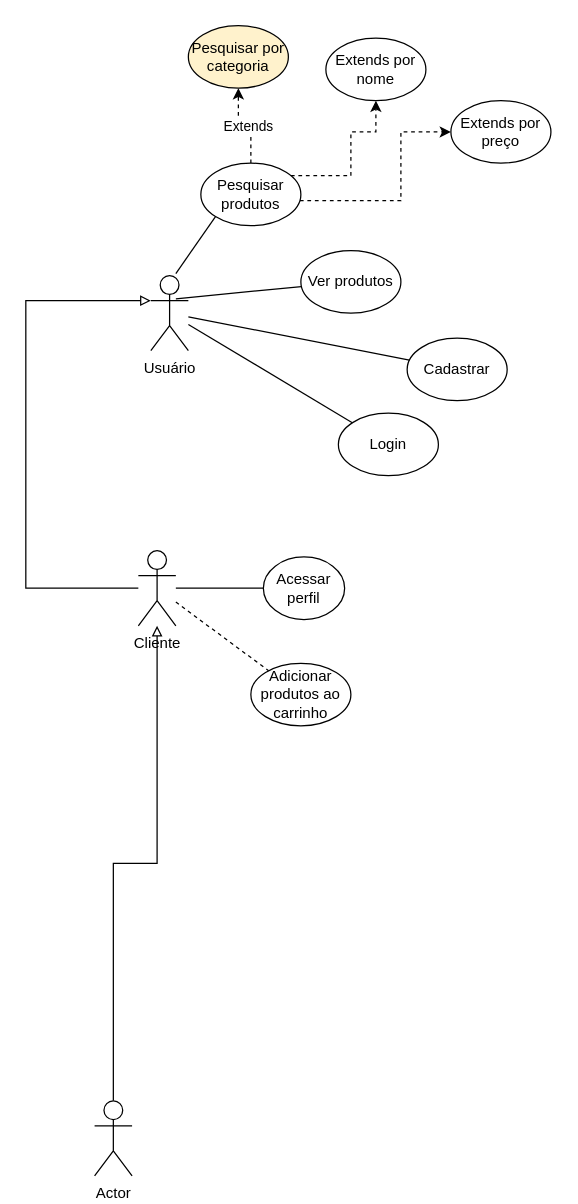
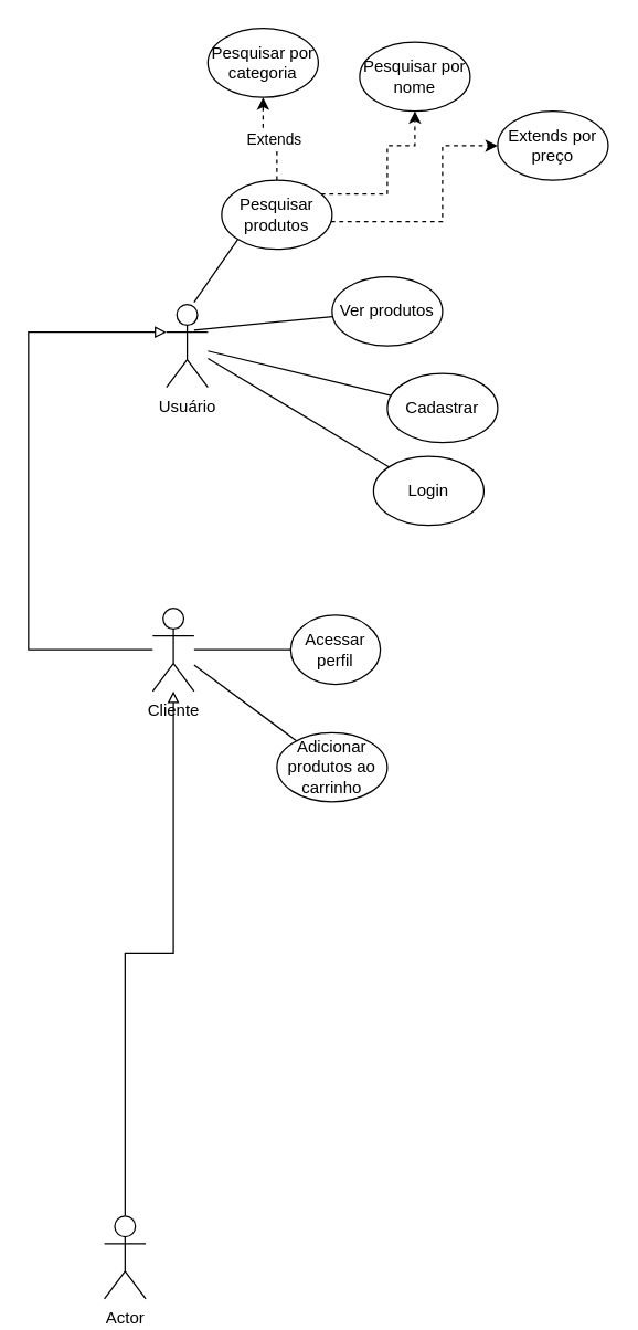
  <mxCell id="0" />
  <mxCell id="1" parent="0" />
  <mxCell id="2" value="Ver produtos" style="ellipse;whiteSpace=wrap;html=1;" parent="1" vertex="1"><mxGeometry x="240" y="200" width="80" height="50" as="geometry" /></mxCell>
  <mxCell id="3" style="edgeStyle=orthogonalEdgeStyle;rounded=0;orthogonalLoop=1;jettySize=auto;html=1;dashed=1;" parent="1" source="7" target="13" edge="1"><mxGeometry relative="1" as="geometry" /></mxCell>
  <mxCell id="4" value="Extends" style="edgeLabel;html=1;align=center;verticalAlign=middle;resizable=0;points=[];" parent="3" vertex="1" connectable="0"><mxGeometry x="-0.046" relative="1" as="geometry"><mxPoint as="offset" /></mxGeometry></mxCell>
  <mxCell id="5" style="edgeStyle=orthogonalEdgeStyle;rounded=0;orthogonalLoop=1;jettySize=auto;html=1;dashed=1;" parent="1" source="7" target="14" edge="1"><mxGeometry relative="1" as="geometry"><Array as="points"><mxPoint x="280" y="140" /><mxPoint x="280" y="105" /><mxPoint x="300" y="105" /></Array></mxGeometry></mxCell>
  <mxCell id="6" style="edgeStyle=orthogonalEdgeStyle;rounded=0;orthogonalLoop=1;jettySize=auto;html=1;dashed=1;" parent="1" source="7" target="15" edge="1"><mxGeometry relative="1" as="geometry"><Array as="points"><mxPoint x="320" y="160" /><mxPoint x="320" y="105" /></Array></mxGeometry></mxCell>
  <mxCell id="7" value="Pesquisar produtos" style="ellipse;whiteSpace=wrap;html=1;" parent="1" vertex="1"><mxGeometry x="160" y="130" width="80" height="50" as="geometry" /></mxCell>
  <mxCell id="8" value="Usuário" style="shape=umlActor;verticalLabelPosition=bottom;verticalAlign=top;html=1;outlineConnect=0;" parent="1" vertex="1"><mxGeometry x="120" y="220" width="30" height="60" as="geometry" /></mxCell>
  <mxCell id="9" style="edgeStyle=orthogonalEdgeStyle;rounded=0;orthogonalLoop=1;jettySize=auto;html=1;endArrow=block;endFill=0;" parent="1" source="10" target="8" edge="1"><mxGeometry relative="1" as="geometry"><Array as="points"><mxPoint x="20" y="470" /><mxPoint x="20" y="240" /></Array><mxPoint x="125" y="240" as="targetPoint" /></mxGeometry></mxCell>
  <mxCell id="10" value="Cliente" style="shape=umlActor;verticalLabelPosition=bottom;verticalAlign=top;html=1;outlineConnect=0;" parent="1" vertex="1"><mxGeometry x="110" y="440" width="30" height="60" as="geometry" /></mxCell>
  <mxCell id="11" style="edgeStyle=orthogonalEdgeStyle;rounded=0;orthogonalLoop=1;jettySize=auto;html=1;exitX=0.5;exitY=0;exitDx=0;exitDy=0;exitPerimeter=0;endArrow=block;endFill=0;" parent="1" source="12" target="10" edge="1"><mxGeometry relative="1" as="geometry" /></mxCell>
  <mxCell id="12" value="Actor" style="shape=umlActor;verticalLabelPosition=bottom;verticalAlign=top;html=1;outlineConnect=0;" parent="1" vertex="1"><mxGeometry x="75" y="880" width="30" height="60" as="geometry" /></mxCell>
- <mxCell id="13" value="Pesquisar por categoria" style="ellipse;whiteSpace=wrap;html=1;fillColor=#fff2cc;" parent="1" vertex="1"><mxGeometry x="150" width="80" height="50" as="geometry" y="20" /></mxCell>
- <mxCell id="14" value="Extends por nome" style="ellipse;whiteSpace=wrap;html=1;" parent="1" vertex="1"><mxGeometry x="260" y="30" width="80" height="50" as="geometry" /></mxCell>
+ <mxCell id="13" value="Pesquisar por categoria" style="ellipse;whiteSpace=wrap;html=1;" parent="1" vertex="1"><mxGeometry x="150" width="80" height="50" as="geometry" y="20" /></mxCell>
+ <mxCell id="14" value="Pesquisar por nome" style="ellipse;whiteSpace=wrap;html=1;" parent="1" vertex="1"><mxGeometry x="260" y="30" width="80" height="50" as="geometry" /></mxCell>
  <mxCell id="15" value="Extends por preço" style="ellipse;whiteSpace=wrap;html=1;" parent="1" vertex="1"><mxGeometry x="360" y="80" width="80" height="50" as="geometry" /></mxCell>
- <mxCell id="16" value="Cadastrar" style="ellipse;whiteSpace=wrap;html=1;" parent="1" vertex="1"><mxGeometry x="325" y="270" width="80" height="50" as="geometry" /></mxCell>
+ <mxCell id="16" value="Cadastrar" style="ellipse;whiteSpace=wrap;html=1;" parent="1" vertex="1"><mxGeometry x="280" y="270" width="80" height="50" as="geometry" /></mxCell>
  <mxCell id="17" value="Login" style="ellipse;whiteSpace=wrap;html=1;" parent="1" vertex="1"><mxGeometry x="270" y="330" width="80" height="50" as="geometry" /></mxCell>
  <mxCell id="18" value="Adicionar produtos ao carrinho" style="ellipse;whiteSpace=wrap;html=1;" parent="1" vertex="1"><mxGeometry x="200" y="530" width="80" height="50" as="geometry" /></mxCell>
  <mxCell id="19" value="Acessar perfil" style="ellipse;whiteSpace=wrap;html=1;" parent="1" vertex="1"><mxGeometry x="210" y="445" width="65" height="50" as="geometry" /></mxCell>
  <mxCell id="20" value="" style="endArrow=none;html=1;rounded=0;entryX=0;entryY=1;entryDx=0;entryDy=0;" parent="1" target="7" edge="1"><mxGeometry width="50" height="50" relative="1" as="geometry"><mxPoint x="140" y="218.28" as="sourcePoint" /><mxPoint x="190" y="180" as="targetPoint" /></mxGeometry></mxCell>
  <mxCell id="21" value="" style="endArrow=none;html=1;rounded=0;" parent="1" target="2" edge="1"><mxGeometry width="50" height="50" relative="1" as="geometry"><mxPoint x="140" y="238.546" as="sourcePoint" /><mxPoint x="220" y="230" as="targetPoint" /></mxGeometry></mxCell>
  <mxCell id="22" value="" style="endArrow=none;html=1;rounded=0;" parent="1" source="8" target="16" edge="1"><mxGeometry width="50" height="50" relative="1" as="geometry"><mxPoint x="275" y="430" as="sourcePoint" /><mxPoint x="325" y="380" as="targetPoint" /></mxGeometry></mxCell>
  <mxCell id="23" value="" style="endArrow=none;html=1;rounded=0;" parent="1" source="8" target="17" edge="1"><mxGeometry width="50" height="50" relative="1" as="geometry"><mxPoint x="280" y="480" as="sourcePoint" /><mxPoint x="330" y="430" as="targetPoint" /></mxGeometry></mxCell>
  <mxCell id="24" value="" style="endArrow=none;html=1;rounded=0;" edge="1" parent="1" source="10" target="19"><mxGeometry width="50" height="50" relative="1" as="geometry"><mxPoint x="150" y="640" as="sourcePoint" /><mxPoint x="200" y="590" as="targetPoint" /></mxGeometry></mxCell>
- <mxCell id="25" value="" style="endArrow=none;html=1;rounded=0;dashed=1;" edge="1" parent="1" source="10" target="18"><mxGeometry width="50" height="50" relative="1" as="geometry"><mxPoint x="190" y="660" as="sourcePoint" /><mxPoint x="240" y="610" as="targetPoint" /></mxGeometry></mxCell>
+ <mxCell id="25" value="" style="endArrow=none;html=1;rounded=0;" edge="1" parent="1" source="10" target="18"><mxGeometry width="50" height="50" relative="1" as="geometry"><mxPoint x="190" y="660" as="sourcePoint" /><mxPoint x="240" y="610" as="targetPoint" /></mxGeometry></mxCell>
